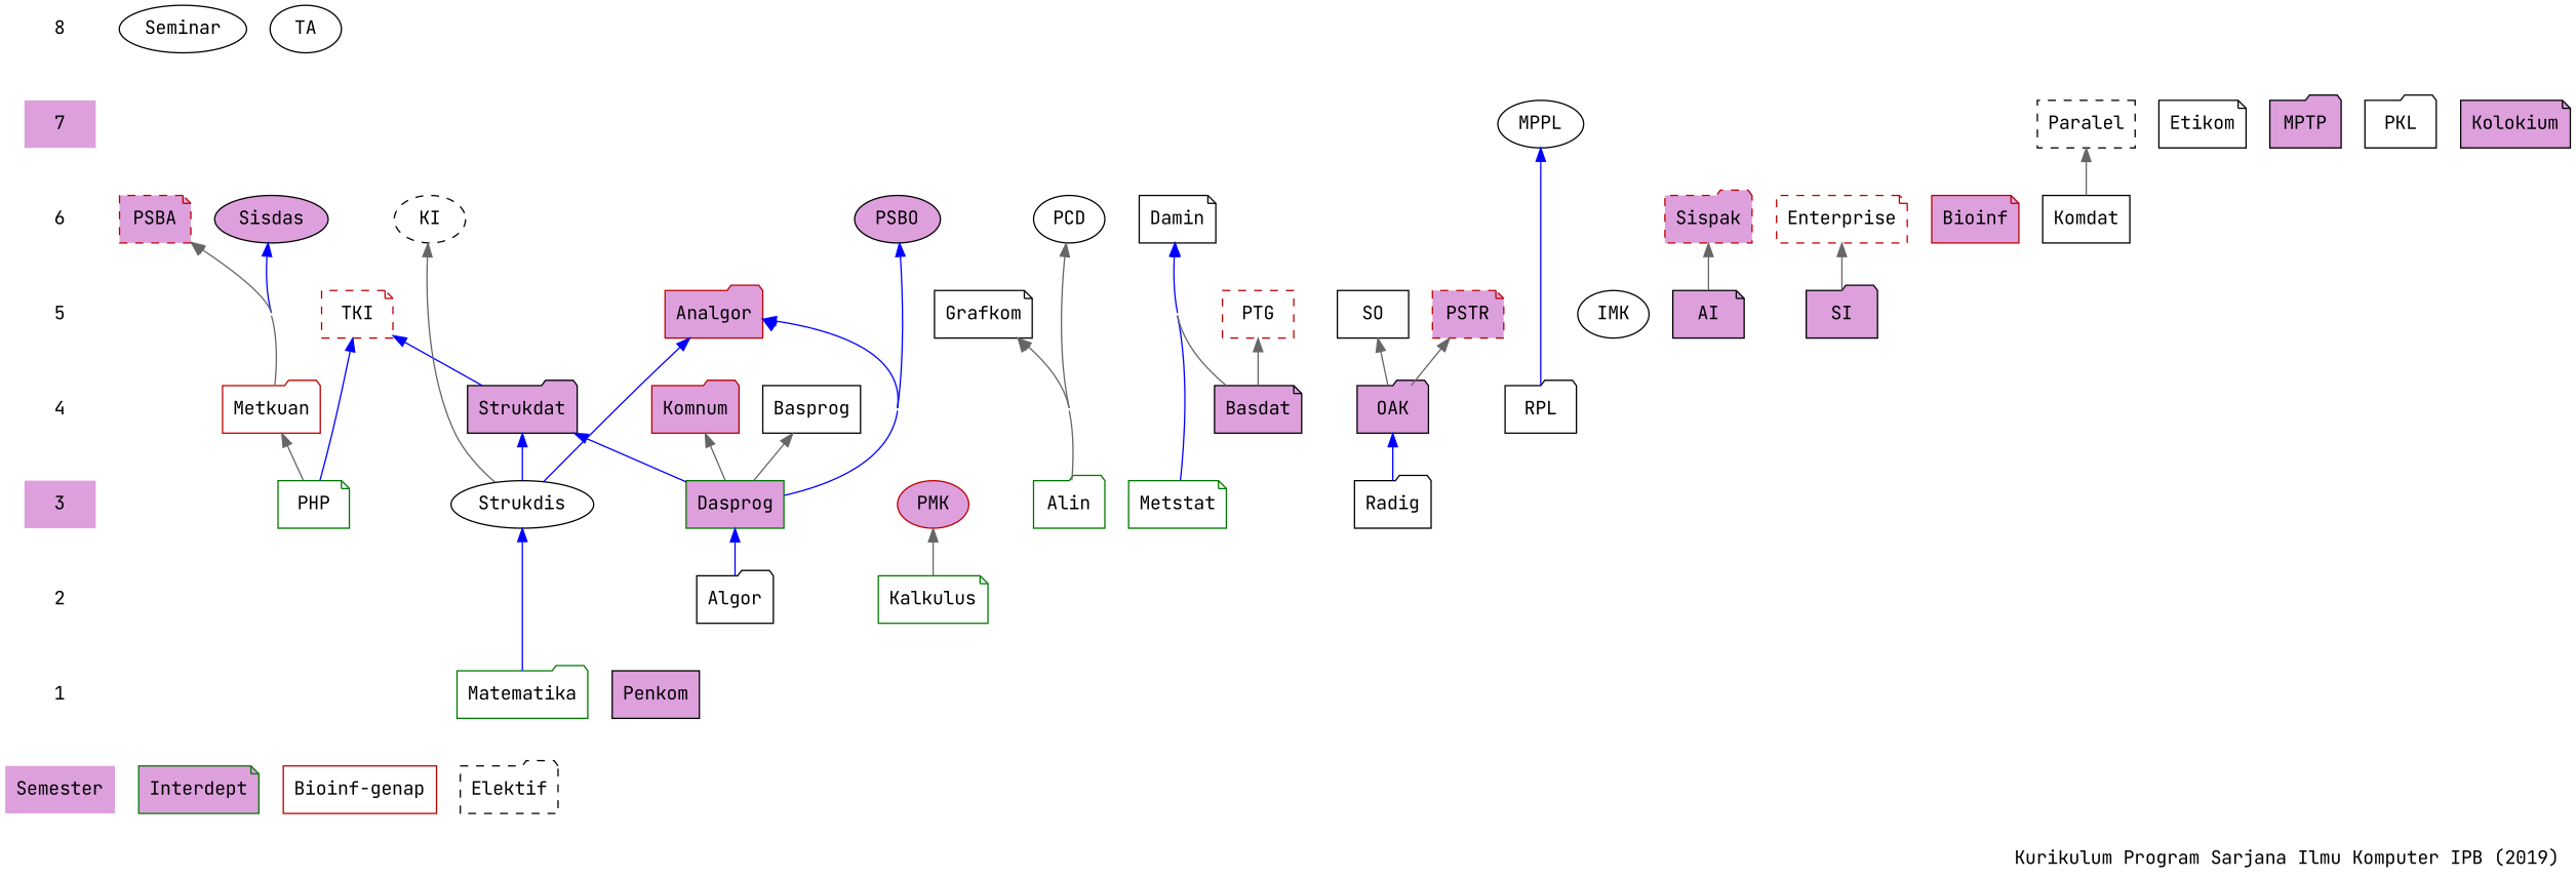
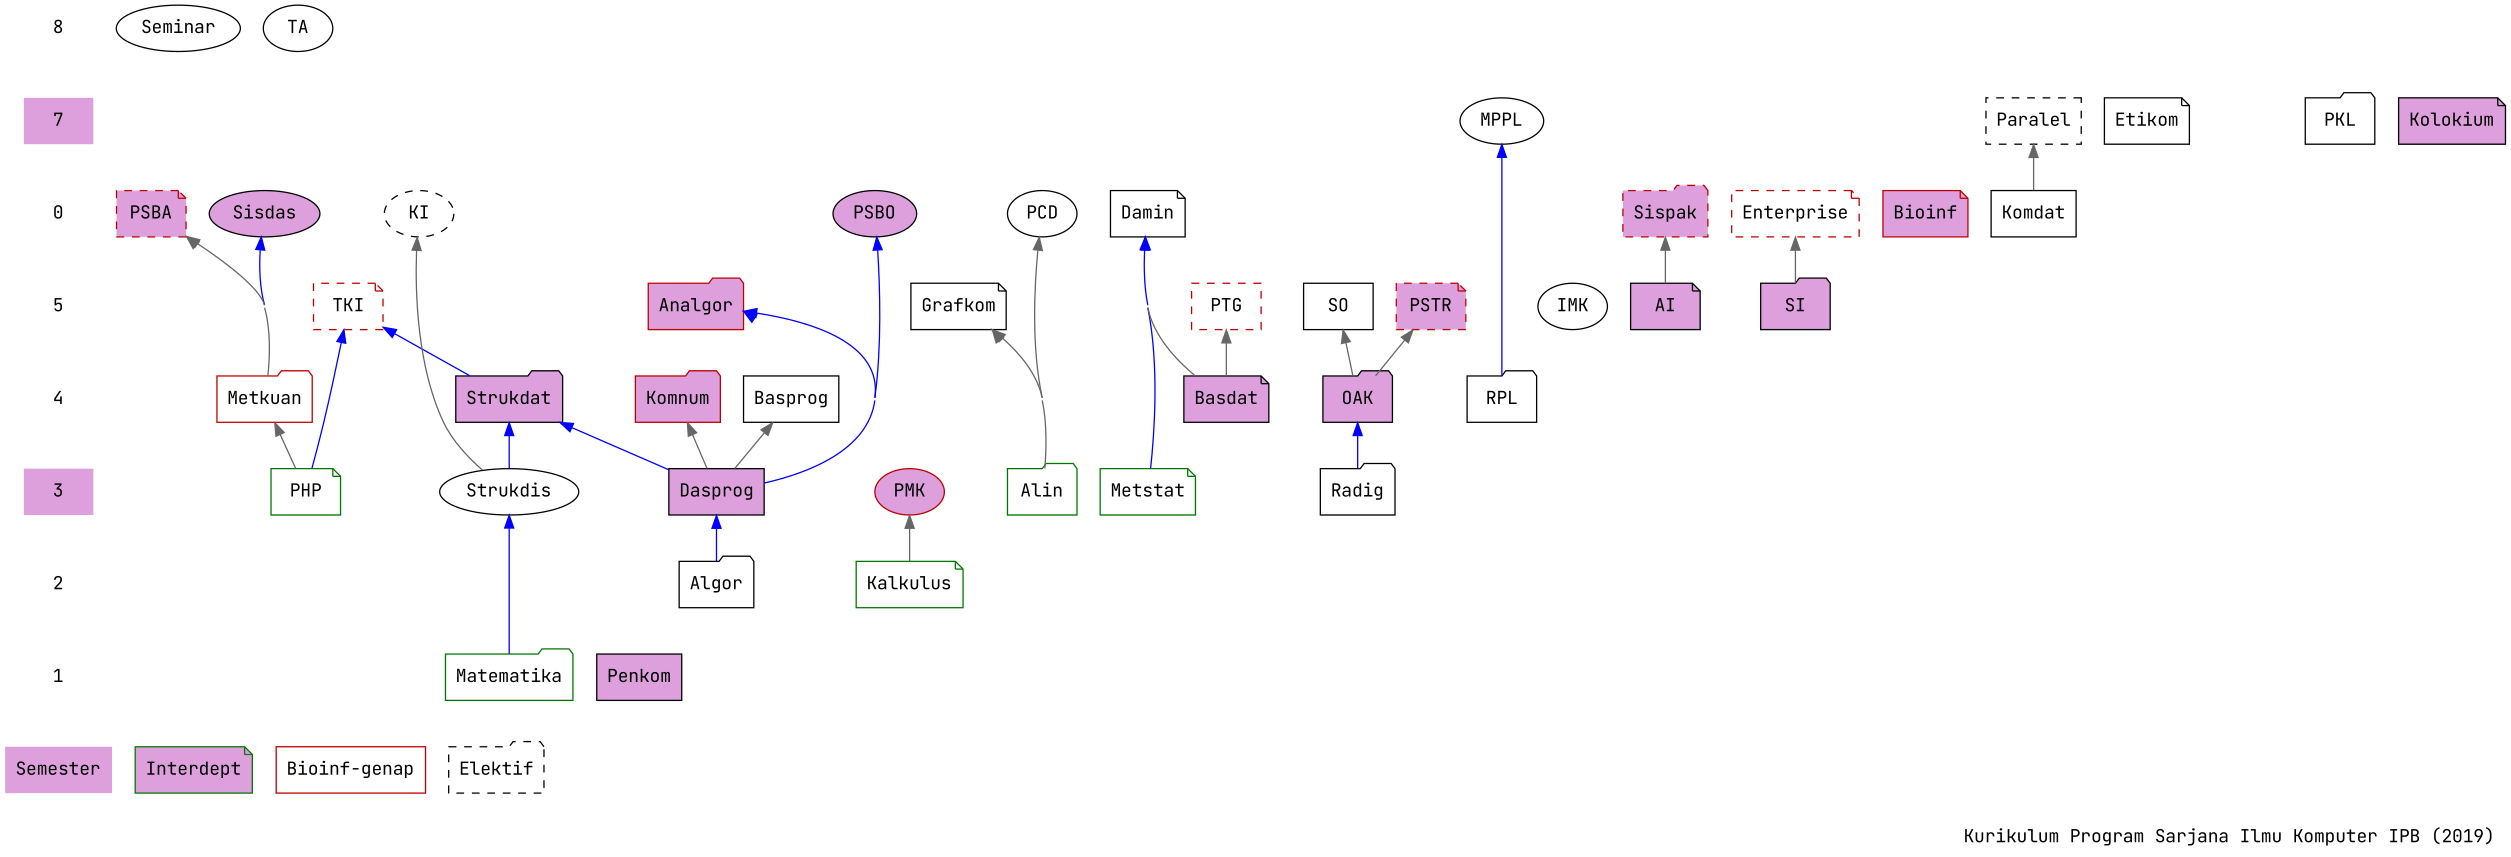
  digraph {
    concentrate=true
    fontname="JetBrains Mono"
    label="Kurikulum Program Sarjana Ilmu Komputer IPB (2019)"
    labeljust=r
    node [fillcolor=white fontname="JetBrains Mono" shape=folder style=filled]
    edge [dir=back fontname="JetBrains Mono" color=gray40]
    1 [shape=plaintext]
    Matematika [color="#007700"]
    Penkom [fillcolor=plum shape=box]
    2 [shape=plaintext]
    Kalkulus [color="#007700" shape=note]
    Algor
    3 [fillcolor=plum shape=plaintext]
    Alin [color="#007700"]
    Metstat [color="#007700" shape=note]
    PHP [color="#007700" shape=note]
    Strukdis [shape=ellipse]
-   Dasprog [fillcolor=plum shape=box color="#007700"]
+   Dasprog [fillcolor=plum shape=box]
    Radig
    PMK [color="#bb0000" fillcolor=plum shape=ellipse]
    4 [shape=plaintext]
    Basdat [fillcolor=plum shape=note]
    OAK [fillcolor=plum]
    Strukdat [fillcolor=plum]
    Basprog [shape=box]
    RPL
    Komnum [color="#bb0000" fillcolor=plum]
    Metkuan [color="#bb0000"]
    5 [shape=plaintext]
    IMK [shape=ellipse]
    SO [shape=box]
    Grafkom [shape=note]
    AI [fillcolor=plum shape=note]
    SI [fillcolor=plum]
    Analgor [color="#bb0000" fillcolor=plum]
-   6 [shape=plaintext]
+   6 [shape=plaintext label=0]
    Bioinf [color="#bb0000" fillcolor=plum shape=note]
    Damin [shape=note]
    Komdat [shape=box]
    PSBO [fillcolor=plum shape=ellipse]
    Sisdas [fillcolor=plum shape=ellipse]
    PCD [shape=ellipse]
    7 [fillcolor=plum shape=plaintext]
    Etikom [shape=note]
    MPPL [shape=ellipse]
-   MPTP [fillcolor=plum]
    PKL
    Kolokium [fillcolor=plum shape=note]
    8 [shape=plaintext]
    Seminar [shape=ellipse]
    TA [shape=ellipse]
    PSTR [color="#bb0000" fillcolor=plum shape=note style="dashed,filled"]
    PTG [color="#bb0000" shape=box style="dashed,filled"]
    TKI [color="#bb0000" shape=note style="dashed,filled"]
    KI [shape=ellipse style="dashed,filled"]
    Sispak [color="#bb0000" fillcolor=plum style="dashed,filled"]
    Enterprise [color="#bb0000" shape=note style="dashed,filled"]
    PSBA [color="#bb0000" fillcolor=plum shape=note style="dashed,filled"]
    Paralel [shape=box style="dashed,filled"]
    Semester [fillcolor=plum shape=plaintext]
    n55 [color="#007700" fillcolor=plum label=Interdept shape=note]
    n56 [color="#bb0000" label="Bioinf-genap" shape=box]
    n57 [label=Elektif style="dashed,filled"]
    subgraph sub_1 {
      rank=same
      1
      Matematika
      Penkom
    }
    subgraph sub_2 {
      rank=same
      2
      Kalkulus
      Algor
    }
    subgraph sub_3 {
      rank=same
      3
      Alin
      Metstat
      PHP
      Strukdis
      Dasprog
      Radig
      PMK
    }
    subgraph sub_4 {
      rank=same
      4
      Basdat
      OAK
      Strukdat
      Basprog
      RPL
      Komnum
      Metkuan
    }
    subgraph sub_5 {
      rank=same
      5
      IMK
      SO
      Grafkom
      AI
      SI
      Analgor
    }
    subgraph sub_6 {
      rank=same
      6
      Bioinf
      Damin
      Komdat
      PSBO
      Sisdas
      PCD
    }
    subgraph sub_7 {
      rank=same
      7
      Etikom
      MPPL
-     MPTP
      PKL
      Kolokium
    }
    subgraph sub_8 {
      rank=same
      8
      Seminar
      TA
    }
    subgraph sub_9 {
      Strukdis
      Dasprog
    }
    subgraph sub_10 {
      Strukdis
      Dasprog
    }
    subgraph sub_11 {
      Metstat
      Basdat
    }
    subgraph sub_12 {
      Strukdis
      Dasprog
    }
    subgraph sub_13 {
      rank=same
      5
      PSTR
      PTG
      TKI
    }
    subgraph sub_14 {
      rank=same
      6
      KI
      Sispak
      Enterprise
      PSBA
    }
    subgraph sub_15 {
      rank=same
      7
      Paralel
    }
    subgraph sub_16 {
      PHP
      Strukdat
    }
    subgraph sub_17 {
      rank=sink
      Semester
      n55
      n56
      n57
    }
    subgraph sub_18 {
      1
      2
      3
      4
      5
      6
      7
      8
      Semester
    }
    1 -> Semester [style=invis color=""]
    2 -> 1 [style=invis color=""]
    3 -> 2 [style=invis color=""]
    Strukdis -> Matematika [color=blue]
    Dasprog -> Algor [color=blue]
    PMK -> Kalkulus
    4 -> 3 [style=invis color=""]
    OAK -> Radig [color=blue]
    Strukdat -> Strukdis [color=blue]
    Strukdat -> Dasprog [color=blue]
    Basprog -> Dasprog
    Komnum -> Dasprog
    Metkuan -> PHP
    5 -> 4 [style=invis color=""]
    SO -> OAK
    Grafkom -> Alin
-   Analgor -> Strukdis [color=blue]
    Analgor -> Dasprog [color=blue]
    6 -> 5 [style=invis color=""]
    Damin -> Metstat [color=blue]
    Damin -> Basdat
    PSBO -> Dasprog [color=blue]
    Sisdas -> Metkuan [color=blue]
    PCD -> Alin
    7 -> 6 [style=invis color=""]
    MPPL -> RPL [color=blue]
    8 -> 7 [style=invis color=""]
    PSTR -> OAK
    PTG -> Basdat
    TKI -> PHP [color=blue]
    TKI -> Strukdat [color=blue]
    KI -> Strukdis
    Sispak -> AI
    Enterprise -> SI
    PSBA -> Metkuan
    Paralel -> Komdat
  }
